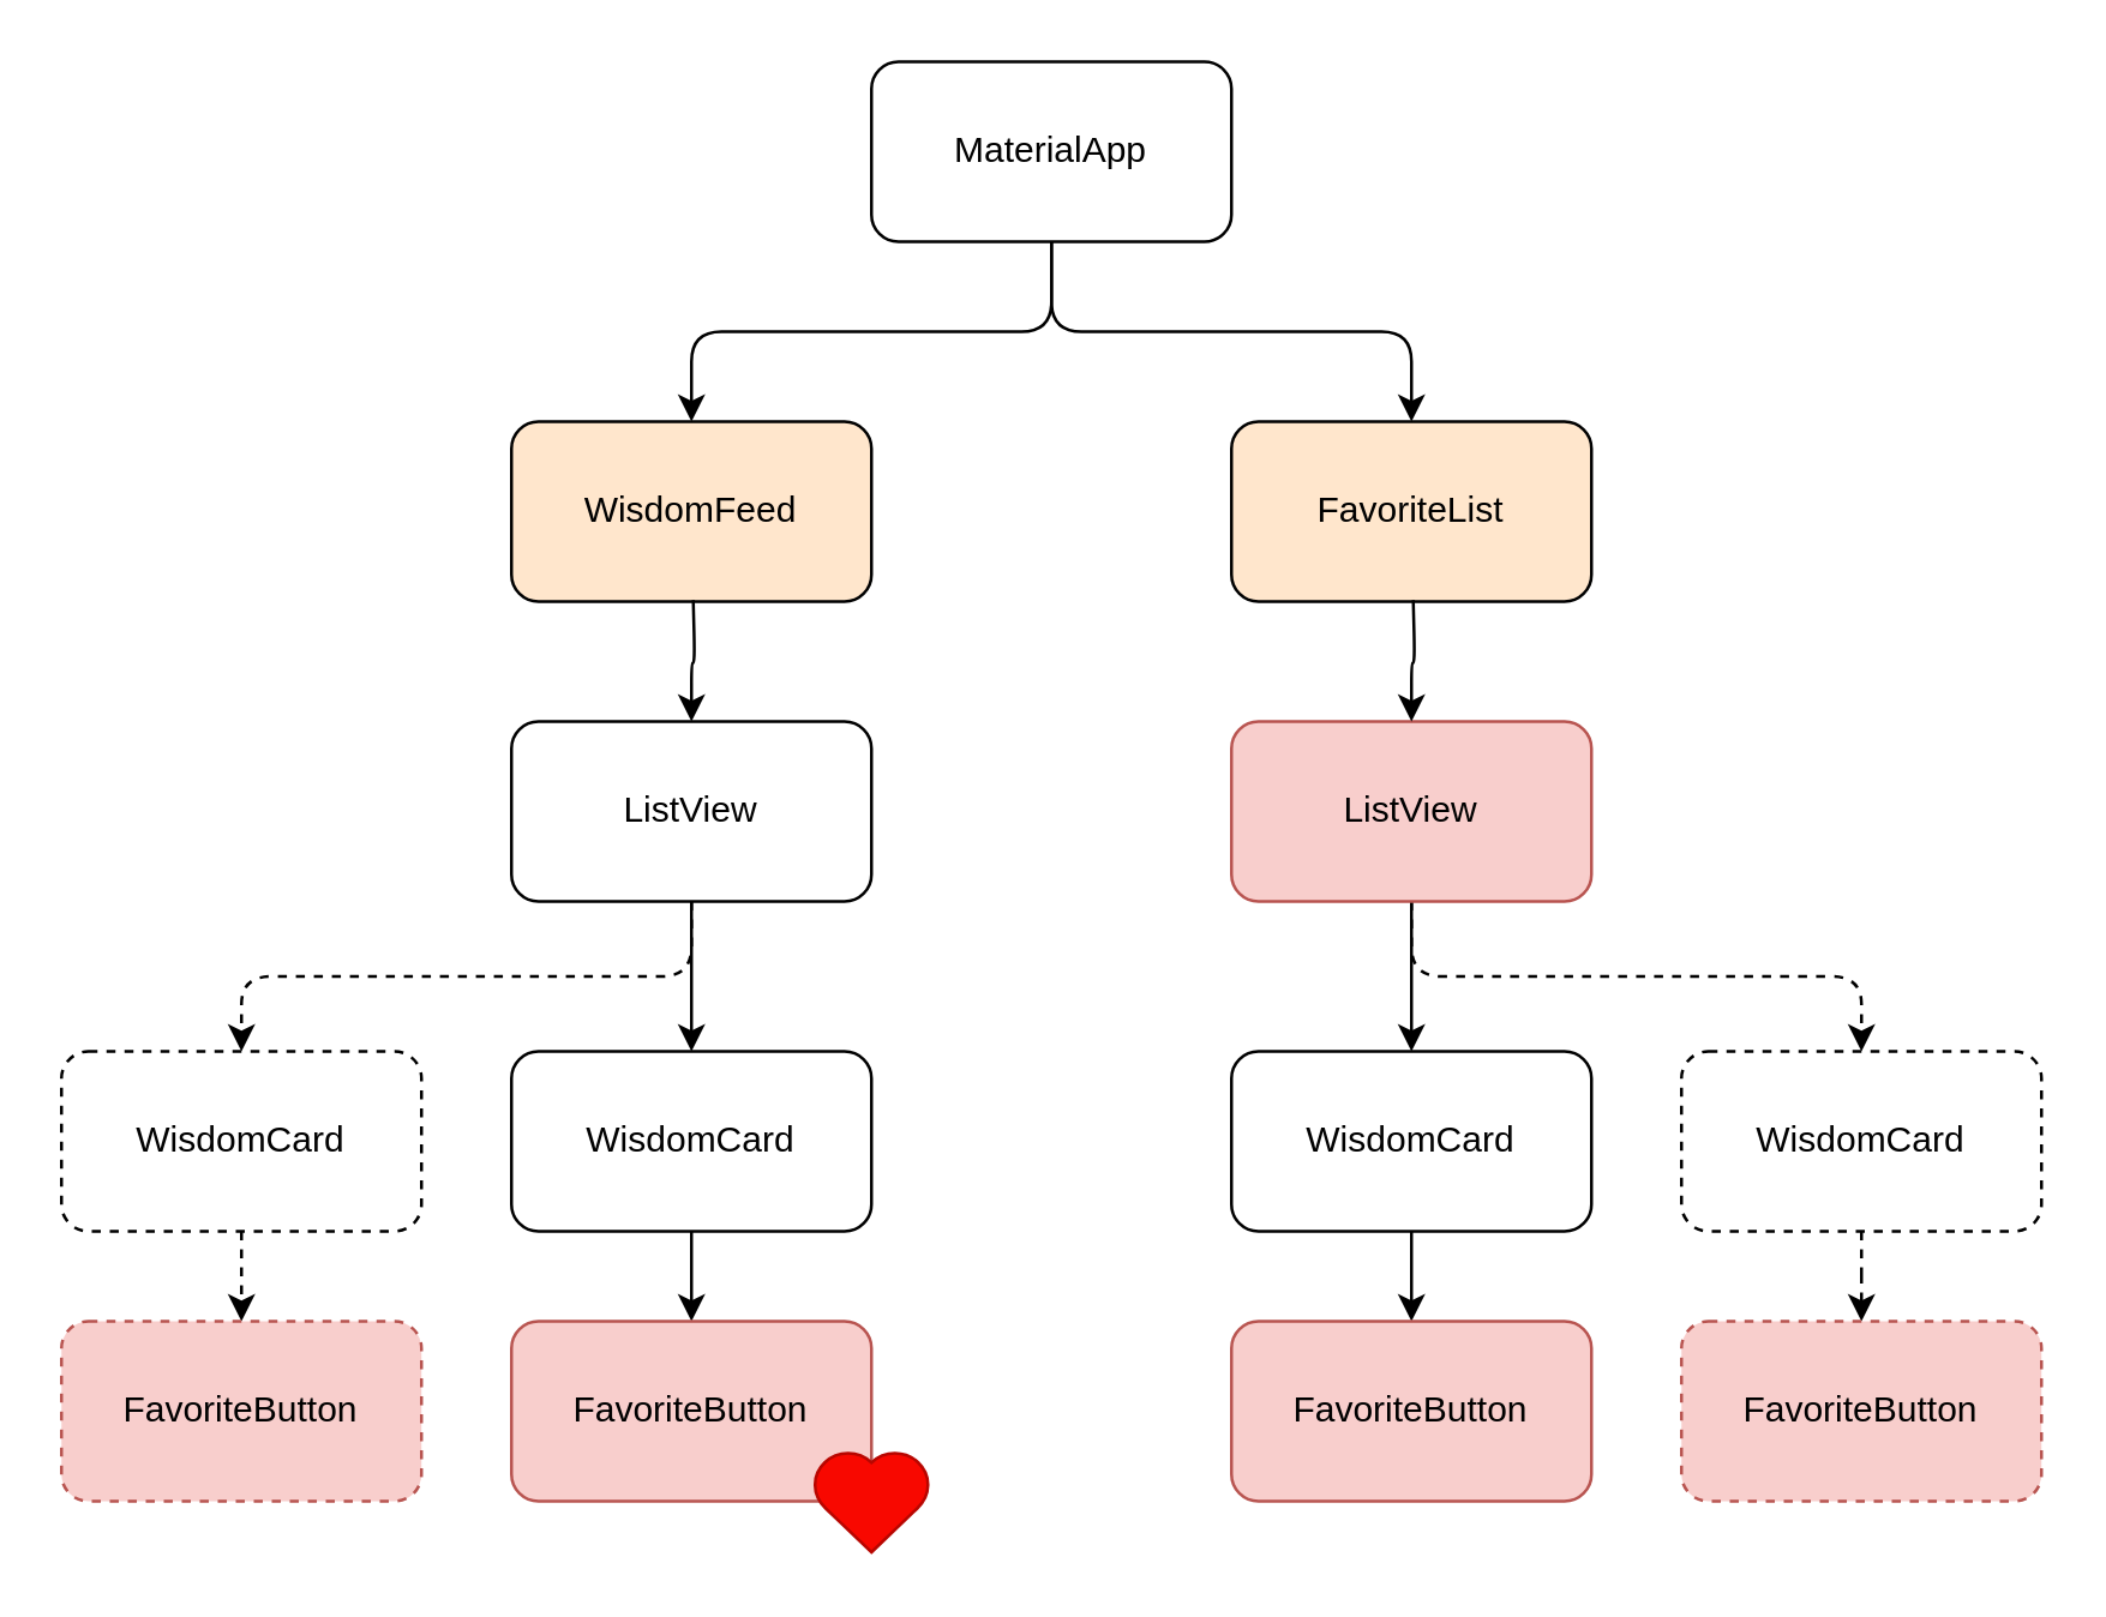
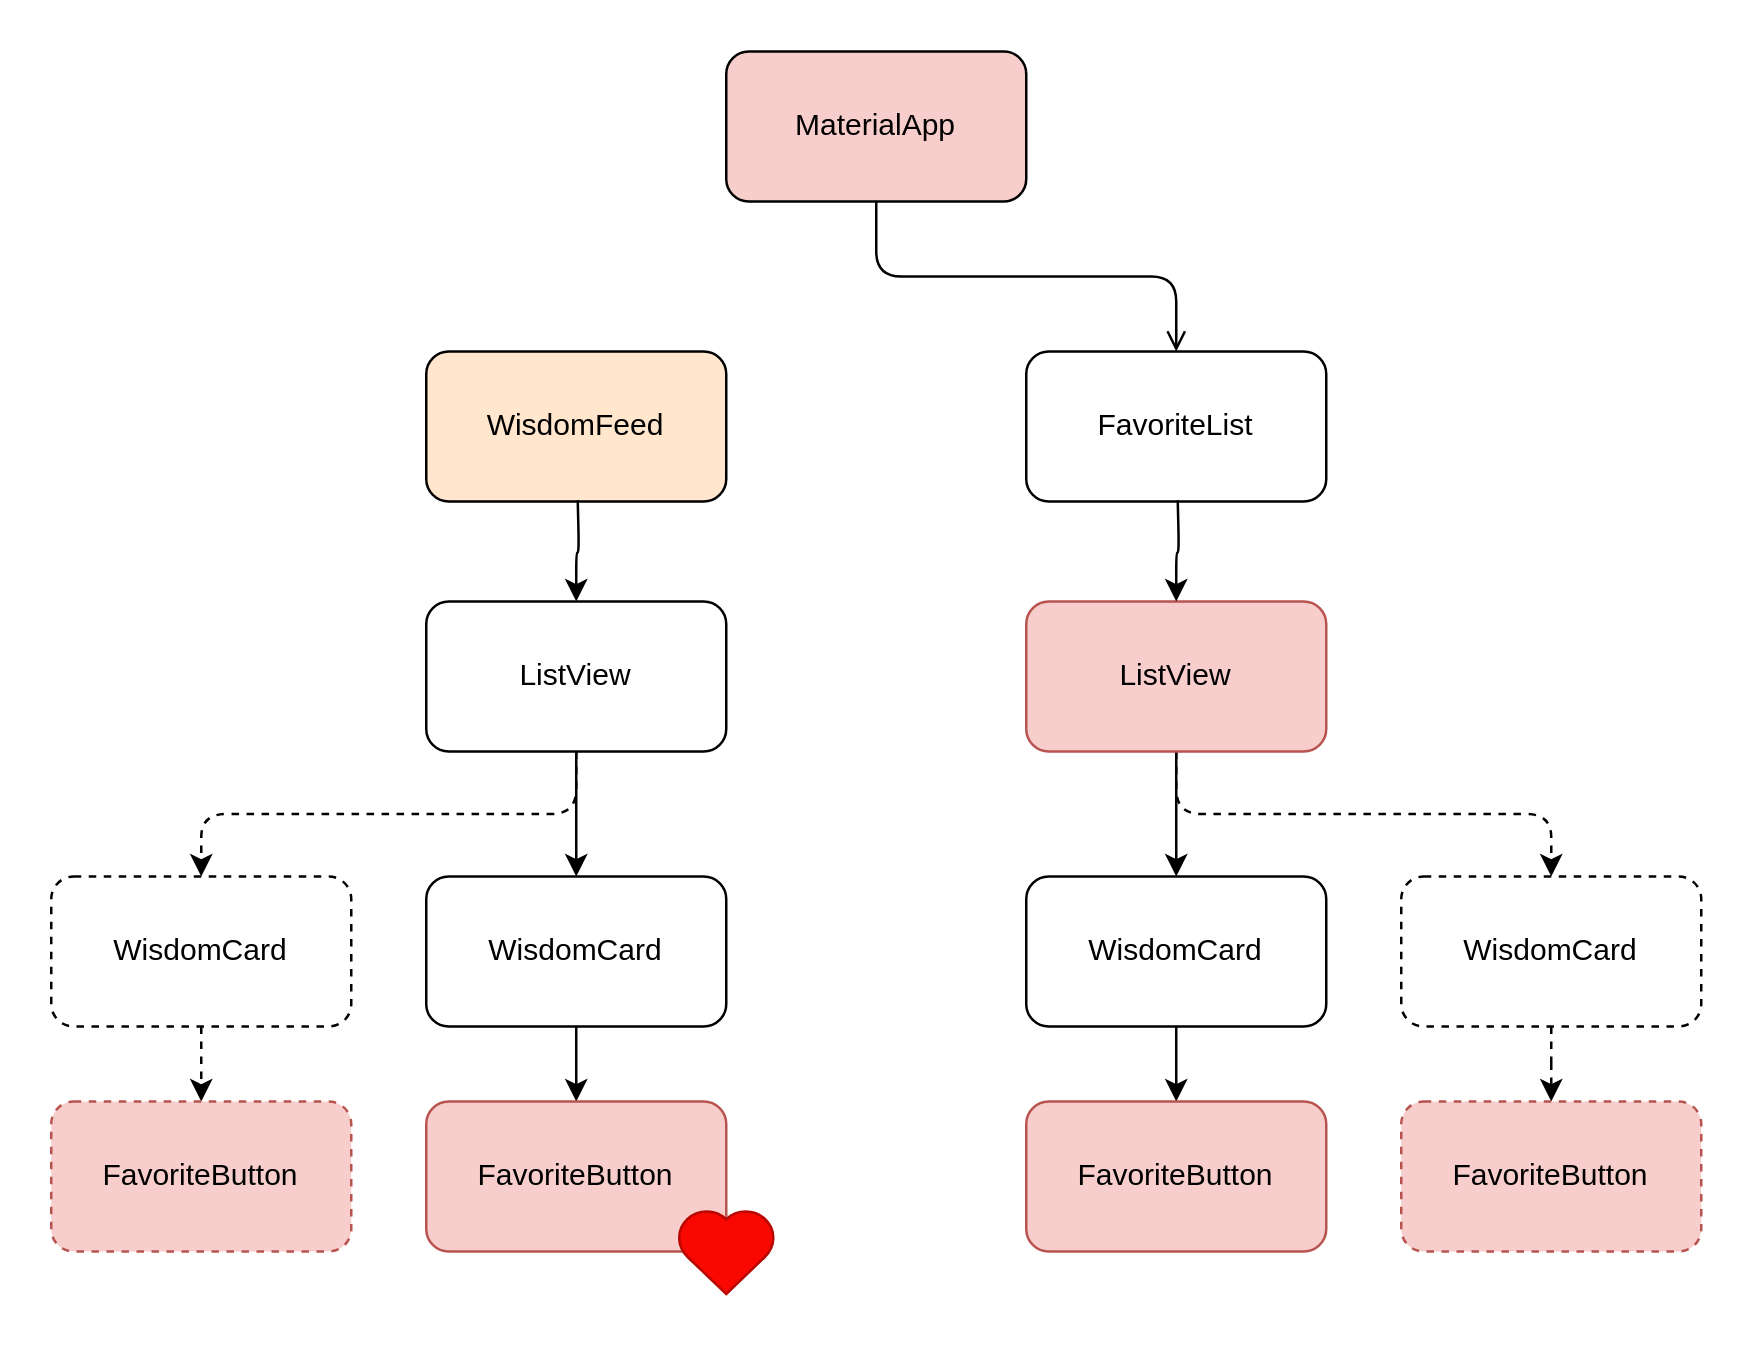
  <mxCell id="0" />
  <mxCell id="1" parent="0" />
- <mxCell id="2" style="edgeStyle=orthogonalEdgeStyle;rounded=1;orthogonalLoop=1;jettySize=auto;html=1;exitX=0.5;exitY=1;exitDx=0;exitDy=0;entryX=0.5;entryY=0;entryDx=0;entryDy=0;" parent="1" source="4" target="5" edge="1"><mxGeometry relative="1" as="geometry" /></mxCell>
- <mxCell id="3" style="edgeStyle=orthogonalEdgeStyle;rounded=1;orthogonalLoop=1;jettySize=auto;html=1;exitX=0.5;exitY=1;exitDx=0;exitDy=0;" parent="1" source="4" target="6" edge="1"><mxGeometry relative="1" as="geometry" /></mxCell>
- <mxCell id="4" value="MaterialApp" style="rounded=1;whiteSpace=wrap;html=1;" parent="1" vertex="1"><mxGeometry x="290" y="20" width="120" height="60" as="geometry" /></mxCell>
+ <mxCell id="3" style="edgeStyle=orthogonalEdgeStyle;rounded=1;orthogonalLoop=1;jettySize=auto;html=1;exitX=0.5;exitY=1;exitDx=0;exitDy=0;endArrow=open;" parent="1" source="4" target="6" edge="1"><mxGeometry relative="1" as="geometry" /></mxCell>
+ <mxCell id="4" value="MaterialApp" style="rounded=1;whiteSpace=wrap;html=1;fillColor=#f8cecc;" parent="1" vertex="1"><mxGeometry x="290" y="20" width="120" height="60" as="geometry" /></mxCell>
  <mxCell id="5" value="WisdomFeed" style="rounded=1;whiteSpace=wrap;html=1;fillColor=#ffe6cc;" parent="1" vertex="1"><mxGeometry x="170" y="140" width="120" height="60" as="geometry" /></mxCell>
- <mxCell id="6" value="FavoriteList" style="rounded=1;whiteSpace=wrap;html=1;fillColor=#ffe6cc;" parent="1" vertex="1"><mxGeometry x="410" y="140" width="120" height="60" as="geometry" /></mxCell>
+ <mxCell id="6" value="FavoriteList" style="rounded=1;whiteSpace=wrap;html=1;" parent="1" vertex="1"><mxGeometry x="410" y="140" width="120" height="60" as="geometry" /></mxCell>
  <mxCell id="7" style="edgeStyle=orthogonalEdgeStyle;rounded=1;orthogonalLoop=1;jettySize=auto;html=1;exitX=0.5;exitY=1;exitDx=0;exitDy=0;entryX=0.5;entryY=0;entryDx=0;entryDy=0;" parent="1" source="9" target="18" edge="1"><mxGeometry relative="1" as="geometry" /></mxCell>
  <mxCell id="8" style="edgeStyle=orthogonalEdgeStyle;rounded=1;orthogonalLoop=1;jettySize=auto;html=1;exitX=0.5;exitY=1;exitDx=0;exitDy=0;dashed=1;" parent="1" source="9" target="25" edge="1"><mxGeometry relative="1" as="geometry" /></mxCell>
  <mxCell id="9" value="ListView" style="rounded=1;whiteSpace=wrap;html=1;fillColor=#f8cecc;strokeColor=#b85450;" parent="1" vertex="1"><mxGeometry x="410" y="240" width="120" height="60" as="geometry" /></mxCell>
  <mxCell id="10" style="edgeStyle=orthogonalEdgeStyle;rounded=1;orthogonalLoop=1;jettySize=auto;html=1;exitX=0.5;exitY=1;exitDx=0;exitDy=0;" parent="1" target="9" edge="1"><mxGeometry relative="1" as="geometry"><mxPoint x="470.588" y="199.529" as="sourcePoint" /></mxGeometry></mxCell>
  <mxCell id="11" style="edgeStyle=orthogonalEdgeStyle;rounded=1;orthogonalLoop=1;jettySize=auto;html=1;exitX=0.5;exitY=1;exitDx=0;exitDy=0;entryX=0.5;entryY=0;entryDx=0;entryDy=0;" parent="1" target="14" edge="1"><mxGeometry relative="1" as="geometry"><mxPoint x="230.588" y="199.529" as="sourcePoint" /></mxGeometry></mxCell>
  <mxCell id="12" style="edgeStyle=orthogonalEdgeStyle;rounded=1;orthogonalLoop=1;jettySize=auto;html=1;exitX=0.5;exitY=1;exitDx=0;exitDy=0;entryX=0.5;entryY=0;entryDx=0;entryDy=0;" parent="1" source="14" target="16" edge="1"><mxGeometry relative="1" as="geometry" /></mxCell>
  <mxCell id="13" style="edgeStyle=orthogonalEdgeStyle;rounded=1;orthogonalLoop=1;jettySize=auto;html=1;exitX=0.5;exitY=1;exitDx=0;exitDy=0;dashed=1;" parent="1" source="14" target="22" edge="1"><mxGeometry relative="1" as="geometry" /></mxCell>
  <mxCell id="14" value="ListView" style="rounded=1;whiteSpace=wrap;html=1;" parent="1" vertex="1"><mxGeometry x="170" y="240" width="120" height="60" as="geometry" /></mxCell>
  <mxCell id="15" style="edgeStyle=orthogonalEdgeStyle;rounded=1;orthogonalLoop=1;jettySize=auto;html=1;exitX=0.5;exitY=1;exitDx=0;exitDy=0;" parent="1" source="16" target="19" edge="1"><mxGeometry relative="1" as="geometry" /></mxCell>
  <mxCell id="16" value="WisdomCard" style="rounded=1;whiteSpace=wrap;html=1;" parent="1" vertex="1"><mxGeometry x="170" y="350" width="120" height="60" as="geometry" /></mxCell>
  <mxCell id="17" style="edgeStyle=orthogonalEdgeStyle;rounded=1;orthogonalLoop=1;jettySize=auto;html=1;exitX=0.5;exitY=1;exitDx=0;exitDy=0;" parent="1" source="18" target="20" edge="1"><mxGeometry relative="1" as="geometry" /></mxCell>
  <mxCell id="18" value="WisdomCard" style="rounded=1;whiteSpace=wrap;html=1;" parent="1" vertex="1"><mxGeometry x="410" y="350" width="120" height="60" as="geometry" /></mxCell>
  <mxCell id="19" value="FavoriteButton" style="rounded=1;whiteSpace=wrap;html=1;fillColor=#f8cecc;strokeColor=#b85450;" parent="1" vertex="1"><mxGeometry x="170" y="440" width="120" height="60" as="geometry" /></mxCell>
  <mxCell id="20" value="FavoriteButton" style="rounded=1;whiteSpace=wrap;html=1;fillColor=#f8cecc;strokeColor=#b85450;" parent="1" vertex="1"><mxGeometry x="410" y="440" width="120" height="60" as="geometry" /></mxCell>
  <mxCell id="21" style="edgeStyle=orthogonalEdgeStyle;rounded=1;orthogonalLoop=1;jettySize=auto;html=1;exitX=0.5;exitY=1;exitDx=0;exitDy=0;entryX=0.5;entryY=0;entryDx=0;entryDy=0;dashed=1;" parent="1" source="22" target="23" edge="1"><mxGeometry relative="1" as="geometry" /></mxCell>
  <mxCell id="22" value="WisdomCard" style="rounded=1;whiteSpace=wrap;html=1;dashed=1;" parent="1" vertex="1"><mxGeometry x="20" y="350" width="120" height="60" as="geometry" /></mxCell>
  <mxCell id="23" value="FavoriteButton" style="rounded=1;whiteSpace=wrap;html=1;dashed=1;fillColor=#f8cecc;strokeColor=#b85450;" parent="1" vertex="1"><mxGeometry x="20" y="440" width="120" height="60" as="geometry" /></mxCell>
  <mxCell id="24" style="edgeStyle=orthogonalEdgeStyle;rounded=1;orthogonalLoop=1;jettySize=auto;html=1;exitX=0.5;exitY=1;exitDx=0;exitDy=0;dashed=1;" parent="1" source="25" target="26" edge="1"><mxGeometry relative="1" as="geometry" /></mxCell>
  <mxCell id="25" value="WisdomCard" style="rounded=1;whiteSpace=wrap;html=1;dashed=1;" parent="1" vertex="1"><mxGeometry x="560" y="350" width="120" height="60" as="geometry" /></mxCell>
  <mxCell id="26" value="FavoriteButton" style="rounded=1;whiteSpace=wrap;html=1;dashed=1;fillColor=#f8cecc;strokeColor=#b85450;" parent="1" vertex="1"><mxGeometry x="560" y="440" width="120" height="60" as="geometry" /></mxCell>
  <mxCell id="27" value="" style="shape=mxgraph.signs.healthcare.heart_1;html=1;fillColor=#F80800;strokeColor=#B80600;verticalLabelPosition=bottom;verticalAlign=top;align=center;gradientColor=none;" parent="1" vertex="1"><mxGeometry x="270" y="483" width="40" height="34" as="geometry" /></mxCell>
